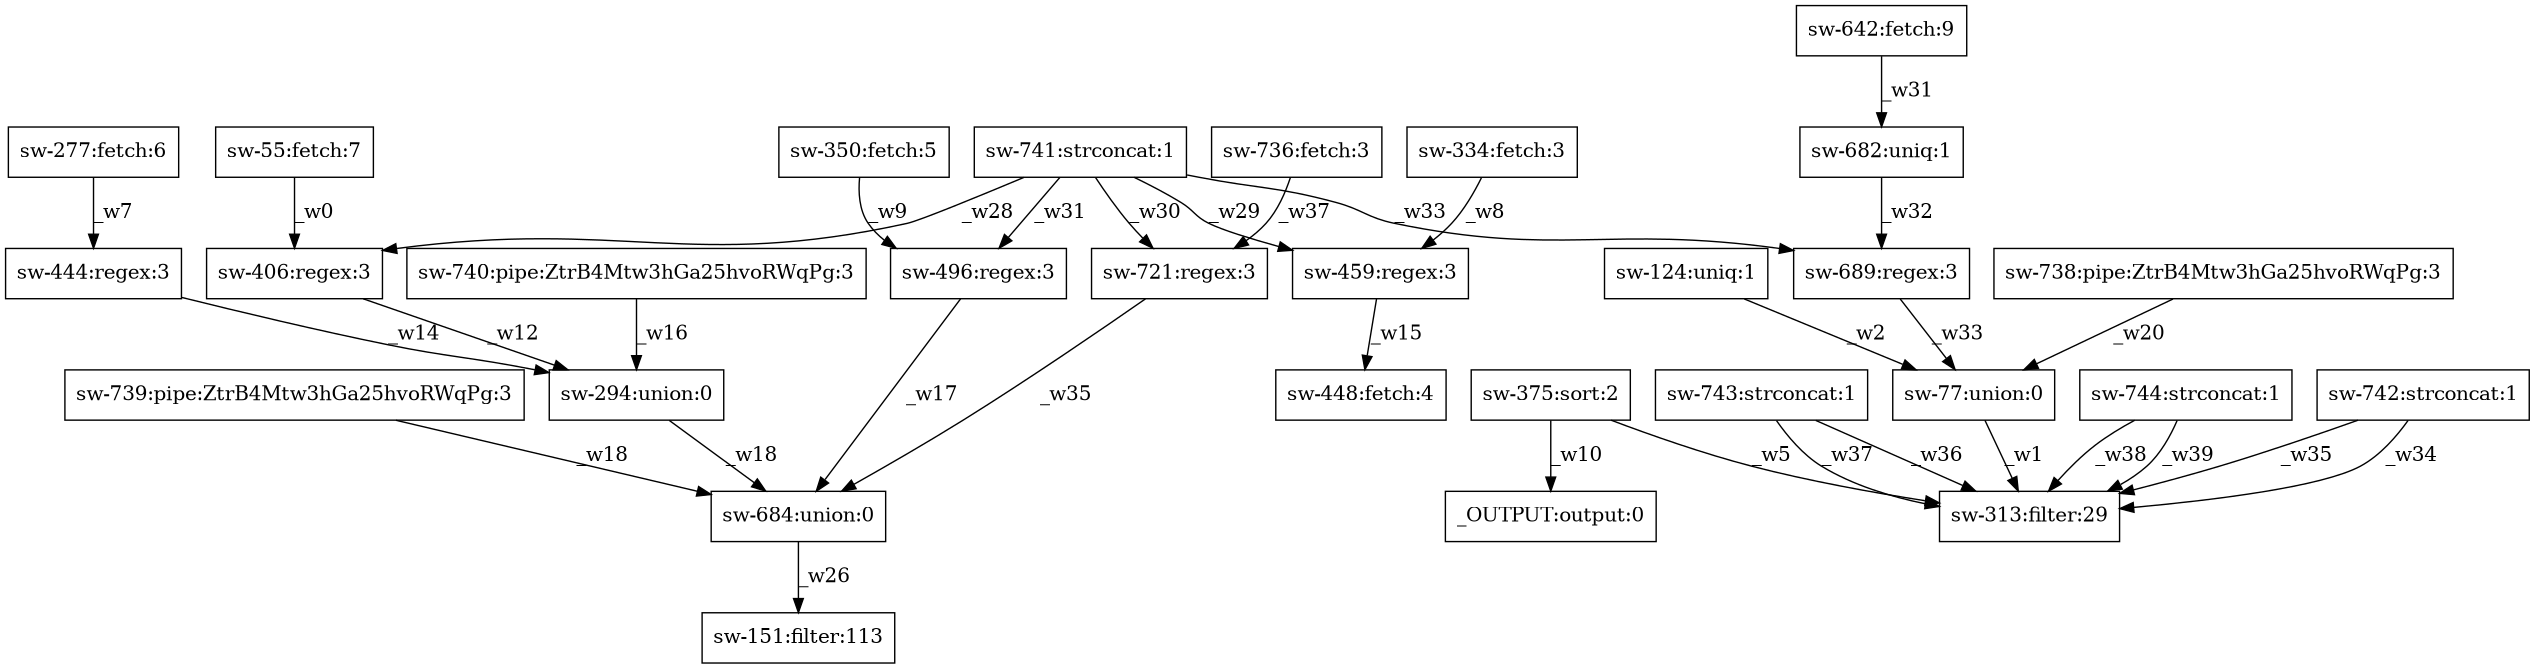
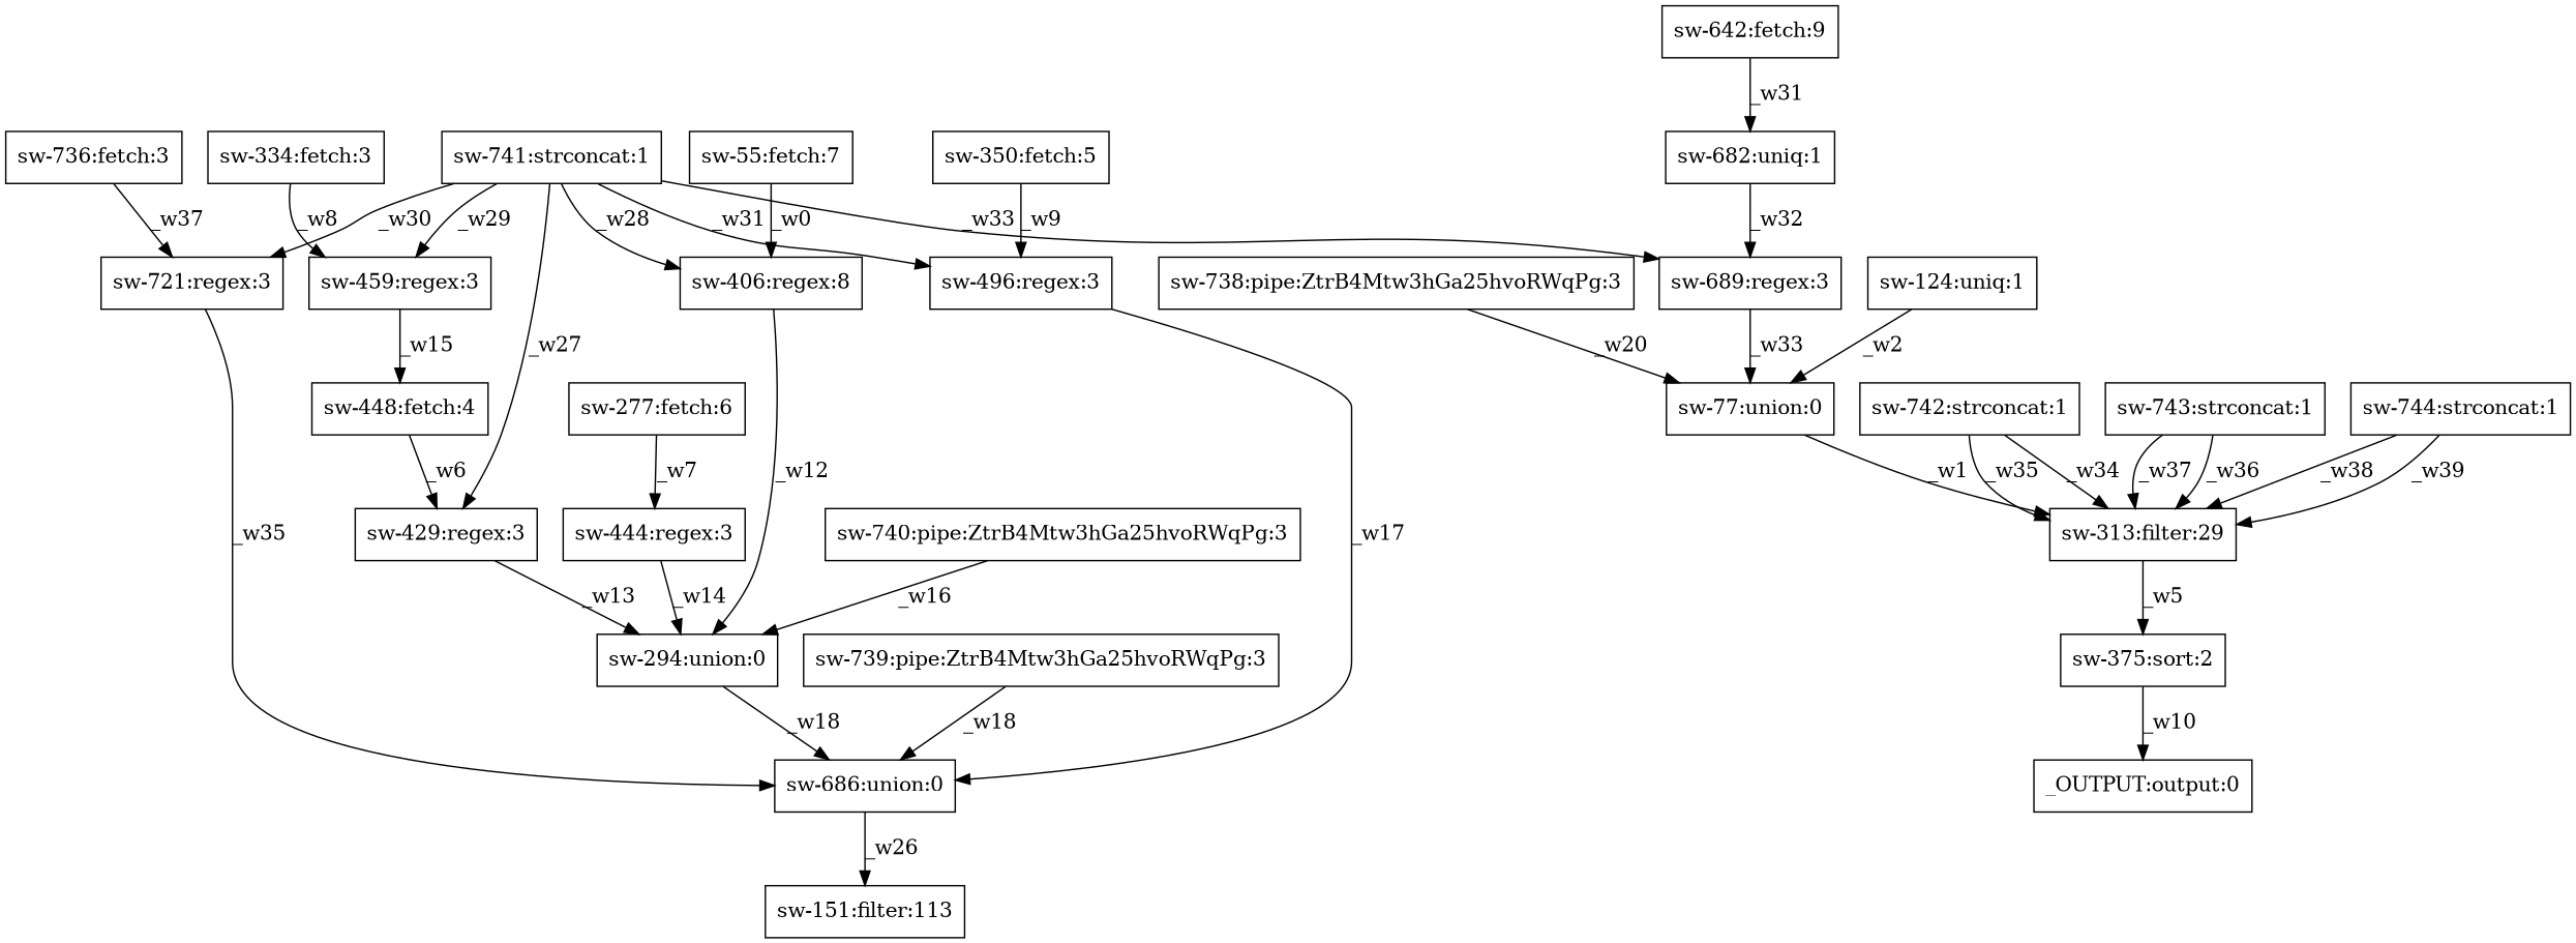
  digraph {
    node [shape=box]
    n1 [label="sw-294:union:0"]
-   n2 [label="sw-684:union:0"]
+   n2 [label="sw-686:union:0"]
    n3 [label="sw-151:filter:113"]
    n4 [label="_OUTPUT:output:0"]
+   n5 [label="sw-429:regex:3"]
    n6 [label="sw-739:pipe:ZtrB4Mtw3hGa25hvoRWqPg:3"]
    n7 [label="sw-124:uniq:1"]
    n8 [label="sw-77:union:0"]
-   n9 [label="sw-406:regex:3"]
+   n9 [label="sw-406:regex:8"]
    n10 [label="sw-742:strconcat:1"]
    n11 [label="sw-313:filter:29"]
    n12 [label="sw-375:sort:2"]
    n13 [label="sw-448:fetch:4"]
    n14 [label="sw-459:regex:3"]
    n15 [label="sw-721:regex:3"]
    n16 [label="sw-350:fetch:5"]
    n17 [label="sw-496:regex:3"]
    n18 [label="sw-744:strconcat:1"]
    n19 [label="sw-741:strconcat:1"]
    n20 [label="sw-689:regex:3"]
    n21 [label="sw-444:regex:3"]
    n22 [label="sw-682:uniq:1"]
    n23 [label="sw-738:pipe:ZtrB4Mtw3hGa25hvoRWqPg:3"]
    n24 [label="sw-277:fetch:6"]
    n25 [label="sw-55:fetch:7"]
    n26 [label="sw-743:strconcat:1"]
    n27 [label="sw-334:fetch:3"]
    n28 [label="sw-642:fetch:9"]
    n29 [label="sw-740:pipe:ZtrB4Mtw3hGa25hvoRWqPg:3"]
    n30 [label="sw-736:fetch:3"]
    n1 -> n2 [label=_w18]
    n2 -> n3 [label=_w26]
+   n5 -> n1 [label=_w13]
    n6 -> n2 [label=_w18]
    n7 -> n8 [label=_w2]
    n8 -> n11 [label=_w1]
    n9 -> n1 [label=_w12]
    n10 -> n11 [label=_w34]
    n10 -> n11 [label=_w35]
-   n12 -> n11 [label=_w5]
+   n11 -> n12 [label=_w5]
    n12 -> n4 [label=_w10]
+   n13 -> n5 [label=_w6]
    n14 -> n13 [label=_w15]
    n15 -> n2 [label=_w35]
    n16 -> n17 [label=_w9]
    n17 -> n2 [label=_w17]
    n18 -> n11 [label=_w38]
    n18 -> n11 [label=_w39]
+   n19 -> n5 [label=_w27]
    n19 -> n9 [label=_w28]
    n19 -> n14 [label=_w29]
    n19 -> n15 [label=_w30]
    n19 -> n17 [label=_w31]
    n19 -> n20 [label=_w33]
    n20 -> n8 [label=_w33]
    n21 -> n1 [label=_w14]
    n22 -> n20 [label=_w32]
    n23 -> n8 [label=_w20]
    n24 -> n21 [label=_w7]
    n25 -> n9 [label=_w0]
    n26 -> n11 [label=_w36]
    n26 -> n11 [label=_w37]
    n27 -> n14 [label=_w8]
    n28 -> n22 [label=_w31]
    n29 -> n1 [label=_w16]
    n30 -> n15 [label=_w37]
  }
